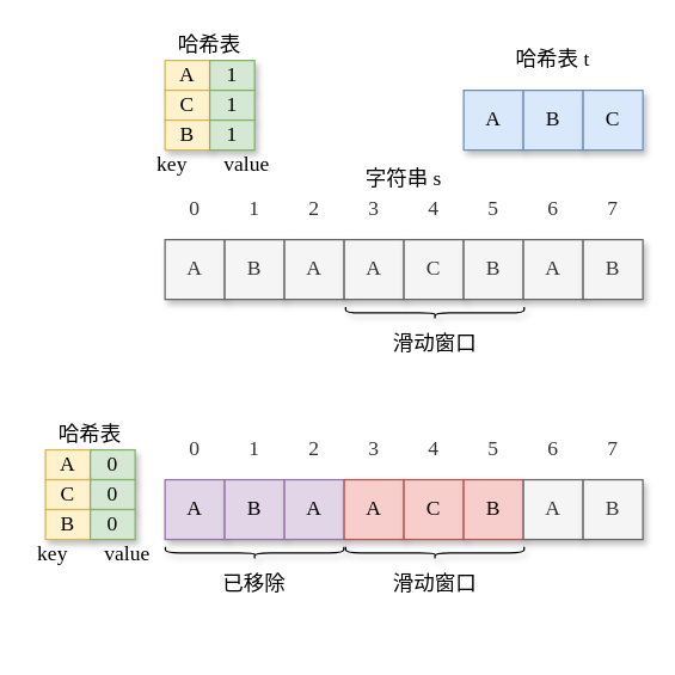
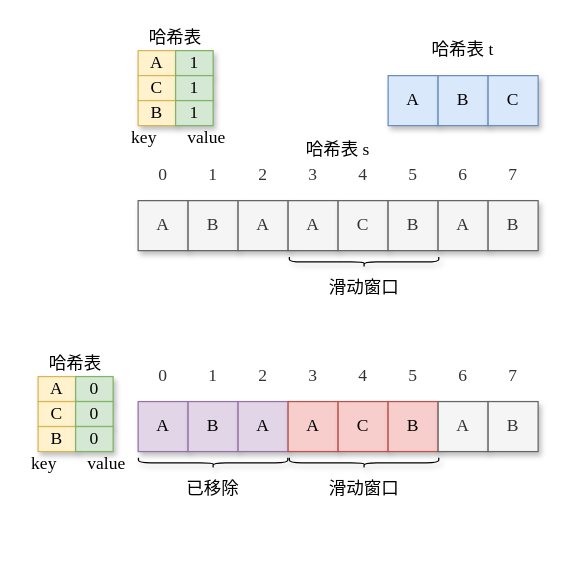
  <mxCell id="0" />
  <mxCell id="1" parent="0" />
  <mxCell id="2" value="&lt;font face=&quot;Comic Sans MS&quot; style=&quot;font-size: 14px&quot;&gt;A&lt;/font&gt;" style="rounded=0;whiteSpace=wrap;html=1;fillColor=#f5f5f5;fontColor=#333333;strokeColor=#666666;shadow=1;" vertex="1" parent="1"><mxGeometry x="110" y="160" width="40" height="40" as="geometry" /></mxCell>
  <mxCell id="3" value="&lt;font face=&quot;Comic Sans MS&quot;&gt;&lt;span style=&quot;font-size: 14px&quot;&gt;B&lt;/span&gt;&lt;/font&gt;" style="rounded=0;whiteSpace=wrap;html=1;fillColor=#f5f5f5;fontColor=#333333;strokeColor=#666666;shadow=1;" vertex="1" parent="1"><mxGeometry x="150" y="160" width="40" height="40" as="geometry" /></mxCell>
  <mxCell id="4" value="&lt;font face=&quot;Comic Sans MS&quot; style=&quot;font-size: 14px&quot;&gt;A&lt;/font&gt;" style="rounded=0;whiteSpace=wrap;html=1;fillColor=#f5f5f5;fontColor=#333333;strokeColor=#666666;shadow=1;" vertex="1" parent="1"><mxGeometry x="190" y="160" width="40" height="40" as="geometry" /></mxCell>
  <mxCell id="5" value="&lt;font face=&quot;Comic Sans MS&quot;&gt;&lt;span style=&quot;font-size: 14px&quot;&gt;A&lt;/span&gt;&lt;/font&gt;" style="rounded=0;whiteSpace=wrap;html=1;fillColor=#f5f5f5;fontColor=#333333;strokeColor=#666666;shadow=1;" vertex="1" parent="1"><mxGeometry x="230" y="160" width="40" height="40" as="geometry" /></mxCell>
  <mxCell id="6" value="&lt;font face=&quot;Comic Sans MS&quot;&gt;&lt;span style=&quot;font-size: 14px&quot;&gt;C&lt;/span&gt;&lt;/font&gt;" style="rounded=0;whiteSpace=wrap;html=1;fillColor=#f5f5f5;fontColor=#333333;strokeColor=#666666;shadow=1;" vertex="1" parent="1"><mxGeometry x="270" y="160" width="40" height="40" as="geometry" /></mxCell>
  <mxCell id="7" value="&lt;font face=&quot;Comic Sans MS&quot;&gt;&lt;span style=&quot;font-size: 14px&quot;&gt;B&lt;/span&gt;&lt;/font&gt;" style="rounded=0;whiteSpace=wrap;html=1;fillColor=#f5f5f5;fontColor=#333333;strokeColor=#666666;shadow=1;" vertex="1" parent="1"><mxGeometry x="310" y="160" width="40" height="40" as="geometry" /></mxCell>
  <mxCell id="8" value="&lt;font face=&quot;Comic Sans MS&quot;&gt;&lt;span style=&quot;font-size: 14px&quot;&gt;A&lt;/span&gt;&lt;/font&gt;" style="rounded=0;whiteSpace=wrap;html=1;fillColor=#f5f5f5;fontColor=#333333;strokeColor=#666666;shadow=1;" vertex="1" parent="1"><mxGeometry x="350" y="160" width="40" height="40" as="geometry" /></mxCell>
  <mxCell id="9" value="&lt;font face=&quot;Comic Sans MS&quot;&gt;&lt;span style=&quot;font-size: 14px&quot;&gt;B&lt;/span&gt;&lt;/font&gt;" style="rounded=0;whiteSpace=wrap;html=1;fillColor=#f5f5f5;fontColor=#333333;strokeColor=#666666;shadow=1;" vertex="1" parent="1"><mxGeometry x="390" y="160" width="40" height="40" as="geometry" /></mxCell>
  <mxCell id="10" value="&lt;font face=&quot;Comic Sans MS&quot; style=&quot;font-size: 14px&quot;&gt;0&lt;/font&gt;" style="rounded=0;whiteSpace=wrap;html=1;fillColor=#f5f5f5;fontColor=#333333;strokeColor=#666666;shadow=1;opacity=0;" vertex="1" parent="1"><mxGeometry x="110" y="120" width="40" height="40" as="geometry" /></mxCell>
  <mxCell id="11" value="&lt;font face=&quot;Comic Sans MS&quot;&gt;&lt;span style=&quot;font-size: 14px&quot;&gt;1&lt;/span&gt;&lt;/font&gt;" style="rounded=0;whiteSpace=wrap;html=1;fillColor=#f5f5f5;fontColor=#333333;strokeColor=#666666;shadow=1;opacity=0;" vertex="1" parent="1"><mxGeometry x="150" y="120" width="40" height="40" as="geometry" /></mxCell>
  <mxCell id="12" value="&lt;font face=&quot;Comic Sans MS&quot; style=&quot;font-size: 14px&quot;&gt;2&lt;/font&gt;" style="rounded=0;whiteSpace=wrap;html=1;fillColor=#f5f5f5;fontColor=#333333;strokeColor=#666666;shadow=1;opacity=0;" vertex="1" parent="1"><mxGeometry x="190" y="120" width="40" height="40" as="geometry" /></mxCell>
  <mxCell id="13" value="&lt;font face=&quot;Comic Sans MS&quot;&gt;&lt;span style=&quot;font-size: 14px&quot;&gt;3&lt;/span&gt;&lt;/font&gt;" style="rounded=0;whiteSpace=wrap;html=1;fillColor=#f5f5f5;fontColor=#333333;strokeColor=#666666;shadow=1;opacity=0;" vertex="1" parent="1"><mxGeometry x="230" y="120" width="40" height="40" as="geometry" /></mxCell>
  <mxCell id="14" value="&lt;font face=&quot;Comic Sans MS&quot;&gt;&lt;span style=&quot;font-size: 14px&quot;&gt;4&lt;/span&gt;&lt;/font&gt;" style="rounded=0;whiteSpace=wrap;html=1;fillColor=#f5f5f5;fontColor=#333333;strokeColor=#666666;shadow=1;opacity=0;" vertex="1" parent="1"><mxGeometry x="270" y="120" width="40" height="40" as="geometry" /></mxCell>
  <mxCell id="15" value="&lt;font face=&quot;Comic Sans MS&quot;&gt;&lt;span style=&quot;font-size: 14px&quot;&gt;5&lt;/span&gt;&lt;/font&gt;" style="rounded=0;whiteSpace=wrap;html=1;fillColor=#f5f5f5;fontColor=#333333;strokeColor=#666666;shadow=1;opacity=0;" vertex="1" parent="1"><mxGeometry x="310" y="120" width="40" height="40" as="geometry" /></mxCell>
  <mxCell id="16" value="&lt;font face=&quot;Comic Sans MS&quot;&gt;&lt;span style=&quot;font-size: 14px&quot;&gt;6&lt;/span&gt;&lt;/font&gt;" style="rounded=0;whiteSpace=wrap;html=1;fillColor=#f5f5f5;fontColor=#333333;strokeColor=#666666;shadow=1;opacity=0;" vertex="1" parent="1"><mxGeometry x="350" y="120" width="40" height="40" as="geometry" /></mxCell>
  <mxCell id="17" value="&lt;font face=&quot;Comic Sans MS&quot;&gt;&lt;span style=&quot;font-size: 14px&quot;&gt;7&lt;/span&gt;&lt;/font&gt;" style="rounded=0;whiteSpace=wrap;html=1;fillColor=#f5f5f5;fontColor=#333333;strokeColor=#666666;shadow=1;opacity=0;" vertex="1" parent="1"><mxGeometry x="390" y="120" width="40" height="40" as="geometry" /></mxCell>
  <mxCell id="18" value="&lt;font face=&quot;Comic Sans MS&quot; style=&quot;font-size: 14px&quot;&gt;A&lt;/font&gt;" style="rounded=0;whiteSpace=wrap;html=1;fillColor=#fff2cc;strokeColor=#d6b656;shadow=1;" vertex="1" parent="1"><mxGeometry x="110" y="40" width="30" height="20" as="geometry" /></mxCell>
  <mxCell id="19" value="&lt;font face=&quot;Comic Sans MS&quot; style=&quot;font-size: 14px&quot;&gt;1&lt;/font&gt;" style="rounded=0;whiteSpace=wrap;html=1;fillColor=#d5e8d4;strokeColor=#82b366;shadow=1;" vertex="1" parent="1"><mxGeometry x="140" y="40" width="30" height="20" as="geometry" /></mxCell>
  <mxCell id="20" value="&lt;font face=&quot;Comic Sans MS&quot;&gt;&lt;span style=&quot;font-size: 14px&quot;&gt;C&lt;/span&gt;&lt;/font&gt;" style="rounded=0;whiteSpace=wrap;html=1;fillColor=#fff2cc;strokeColor=#d6b656;shadow=1;" vertex="1" parent="1"><mxGeometry x="110" y="60" width="30" height="20" as="geometry" /></mxCell>
  <mxCell id="21" value="&lt;font face=&quot;Comic Sans MS&quot; style=&quot;font-size: 14px&quot;&gt;1&lt;/font&gt;" style="rounded=0;whiteSpace=wrap;html=1;fillColor=#d5e8d4;strokeColor=#82b366;shadow=1;" vertex="1" parent="1"><mxGeometry x="140" y="60" width="30" height="20" as="geometry" /></mxCell>
  <mxCell id="22" value="&lt;font face=&quot;Comic Sans MS&quot;&gt;&lt;span style=&quot;font-size: 14px&quot;&gt;B&lt;/span&gt;&lt;/font&gt;" style="rounded=0;whiteSpace=wrap;html=1;fillColor=#fff2cc;strokeColor=#d6b656;shadow=1;" vertex="1" parent="1"><mxGeometry x="110" y="80" width="30" height="20" as="geometry" /></mxCell>
  <mxCell id="23" value="&lt;font face=&quot;Comic Sans MS&quot; style=&quot;font-size: 14px&quot;&gt;1&lt;/font&gt;" style="rounded=0;whiteSpace=wrap;html=1;fillColor=#d5e8d4;strokeColor=#82b366;shadow=1;" vertex="1" parent="1"><mxGeometry x="140" y="80" width="30" height="20" as="geometry" /></mxCell>
  <mxCell id="24" value="&lt;font face=&quot;Comic Sans MS&quot; style=&quot;font-size: 14px&quot;&gt;A&lt;/font&gt;" style="rounded=0;whiteSpace=wrap;html=1;fillColor=#dae8fc;strokeColor=#6c8ebf;shadow=1;" vertex="1" parent="1"><mxGeometry x="310" y="60" width="40" height="40" as="geometry" /></mxCell>
  <mxCell id="25" value="&lt;font face=&quot;Comic Sans MS&quot;&gt;&lt;span style=&quot;font-size: 14px&quot;&gt;B&lt;/span&gt;&lt;/font&gt;" style="rounded=0;whiteSpace=wrap;html=1;fillColor=#dae8fc;strokeColor=#6c8ebf;shadow=1;" vertex="1" parent="1"><mxGeometry x="350" y="60" width="40" height="40" as="geometry" /></mxCell>
  <mxCell id="26" value="&lt;font face=&quot;Comic Sans MS&quot;&gt;&lt;span style=&quot;font-size: 14px&quot;&gt;C&lt;/span&gt;&lt;/font&gt;" style="rounded=0;whiteSpace=wrap;html=1;fillColor=#dae8fc;strokeColor=#6c8ebf;shadow=1;" vertex="1" parent="1"><mxGeometry x="390" y="60" width="40" height="40" as="geometry" /></mxCell>
  <mxCell id="27" value="&lt;font face=&quot;Garamond&quot;&gt;哈希表 t&lt;/font&gt;" style="text;html=1;strokeColor=none;fillColor=none;align=center;verticalAlign=middle;whiteSpace=wrap;rounded=0;shadow=1;fontFamily=Comic Sans MS;fontSize=14;opacity=0;" vertex="1" parent="1"><mxGeometry x="310" y="20" width="120" height="40" as="geometry" /></mxCell>
  <mxCell id="28" value="&lt;font face=&quot;Garamond&quot;&gt;哈希表&lt;/font&gt;" style="text;html=1;strokeColor=none;fillColor=none;align=center;verticalAlign=middle;whiteSpace=wrap;rounded=0;shadow=1;fontFamily=Comic Sans MS;fontSize=14;opacity=0;" vertex="1" parent="1"><mxGeometry x="110" y="20" width="60" height="20" as="geometry" /></mxCell>
  <mxCell id="29" value="&lt;font face=&quot;Garamond&quot;&gt;key&lt;/font&gt;" style="text;html=1;strokeColor=none;fillColor=none;align=center;verticalAlign=middle;whiteSpace=wrap;rounded=0;shadow=1;fontFamily=Comic Sans MS;fontSize=14;opacity=0;" vertex="1" parent="1"><mxGeometry x="100" y="100" width="30" height="20" as="geometry" /></mxCell>
  <mxCell id="30" value="&lt;font face=&quot;Garamond&quot;&gt;value&lt;/font&gt;" style="text;html=1;strokeColor=none;fillColor=none;align=center;verticalAlign=middle;whiteSpace=wrap;rounded=0;shadow=1;fontFamily=Comic Sans MS;fontSize=14;opacity=0;" vertex="1" parent="1"><mxGeometry x="150" y="100" width="30" height="20" as="geometry" /></mxCell>
- <mxCell id="31" value="&lt;font face=&quot;Garamond&quot;&gt;字符串 s&lt;/font&gt;" style="text;html=1;strokeColor=none;fillColor=none;align=center;verticalAlign=middle;whiteSpace=wrap;rounded=0;shadow=1;fontFamily=Comic Sans MS;fontSize=14;opacity=0;" vertex="1" parent="1"><mxGeometry x="230" y="110" width="80" height="20" as="geometry" /></mxCell>
+ <mxCell id="31" value="&lt;font face=&quot;Garamond&quot;&gt;哈希表 s&lt;/font&gt;" style="text;html=1;strokeColor=none;fillColor=none;align=center;verticalAlign=middle;whiteSpace=wrap;rounded=0;shadow=1;fontFamily=Comic Sans MS;fontSize=14;opacity=0;" vertex="1" parent="1"><mxGeometry x="230" y="110" width="80" height="20" as="geometry" /></mxCell>
  <mxCell id="32" value="" style="shape=curlyBracket;whiteSpace=wrap;html=1;rounded=1;flipH=1;shadow=1;fontFamily=Garamond;fontSize=14;rotation=90;" vertex="1" parent="1"><mxGeometry x="286.75" y="149.25" width="8" height="119.5" as="geometry" /></mxCell>
  <mxCell id="33" value="&lt;font face=&quot;Garamond&quot;&gt;滑动窗口&lt;/font&gt;" style="text;html=1;strokeColor=none;fillColor=none;align=center;verticalAlign=middle;whiteSpace=wrap;rounded=0;shadow=1;fontFamily=Comic Sans MS;fontSize=14;opacity=0;" vertex="1" parent="1"><mxGeometry x="250.75" y="220" width="80" height="20" as="geometry" /></mxCell>
  <mxCell id="34" value="&lt;font face=&quot;Comic Sans MS&quot; style=&quot;font-size: 14px&quot;&gt;A&lt;/font&gt;" style="rounded=0;whiteSpace=wrap;html=1;fillColor=#e1d5e7;strokeColor=#9673a6;shadow=1;" vertex="1" parent="1"><mxGeometry x="110" y="320.75" width="40" height="40" as="geometry" /></mxCell>
  <mxCell id="35" value="&lt;font face=&quot;Comic Sans MS&quot;&gt;&lt;span style=&quot;font-size: 14px&quot;&gt;B&lt;/span&gt;&lt;/font&gt;" style="rounded=0;whiteSpace=wrap;html=1;fillColor=#e1d5e7;strokeColor=#9673a6;shadow=1;" vertex="1" parent="1"><mxGeometry x="150" y="320.75" width="40" height="40" as="geometry" /></mxCell>
  <mxCell id="36" value="&lt;font face=&quot;Comic Sans MS&quot; style=&quot;font-size: 14px&quot;&gt;A&lt;/font&gt;" style="rounded=0;whiteSpace=wrap;html=1;fillColor=#e1d5e7;strokeColor=#9673a6;shadow=1;" vertex="1" parent="1"><mxGeometry x="190" y="320.75" width="40" height="40" as="geometry" /></mxCell>
  <mxCell id="37" value="&lt;font face=&quot;Comic Sans MS&quot;&gt;&lt;span style=&quot;font-size: 14px&quot;&gt;A&lt;/span&gt;&lt;/font&gt;" style="rounded=0;whiteSpace=wrap;html=1;fillColor=#f8cecc;strokeColor=#b85450;shadow=1;" vertex="1" parent="1"><mxGeometry x="230" y="320.75" width="40" height="40" as="geometry" /></mxCell>
  <mxCell id="38" value="&lt;font face=&quot;Comic Sans MS&quot;&gt;&lt;span style=&quot;font-size: 14px&quot;&gt;C&lt;/span&gt;&lt;/font&gt;" style="rounded=0;whiteSpace=wrap;html=1;fillColor=#f8cecc;strokeColor=#b85450;shadow=1;" vertex="1" parent="1"><mxGeometry x="270" y="320.75" width="40" height="40" as="geometry" /></mxCell>
  <mxCell id="39" value="&lt;font face=&quot;Comic Sans MS&quot;&gt;&lt;span style=&quot;font-size: 14px&quot;&gt;B&lt;/span&gt;&lt;/font&gt;" style="rounded=0;whiteSpace=wrap;html=1;fillColor=#f8cecc;strokeColor=#b85450;shadow=1;" vertex="1" parent="1"><mxGeometry x="310" y="320.75" width="40" height="40" as="geometry" /></mxCell>
  <mxCell id="40" value="&lt;font face=&quot;Comic Sans MS&quot;&gt;&lt;span style=&quot;font-size: 14px&quot;&gt;A&lt;/span&gt;&lt;/font&gt;" style="rounded=0;whiteSpace=wrap;html=1;fillColor=#f5f5f5;fontColor=#333333;strokeColor=#666666;shadow=1;" vertex="1" parent="1"><mxGeometry x="350" y="320.75" width="40" height="40" as="geometry" /></mxCell>
  <mxCell id="41" value="&lt;font face=&quot;Comic Sans MS&quot;&gt;&lt;span style=&quot;font-size: 14px&quot;&gt;B&lt;/span&gt;&lt;/font&gt;" style="rounded=0;whiteSpace=wrap;html=1;fillColor=#f5f5f5;fontColor=#333333;strokeColor=#666666;shadow=1;" vertex="1" parent="1"><mxGeometry x="390" y="320.75" width="40" height="40" as="geometry" /></mxCell>
  <mxCell id="42" value="" style="shape=curlyBracket;whiteSpace=wrap;html=1;rounded=1;flipH=1;shadow=1;fontFamily=Garamond;fontSize=14;rotation=90;fillColor=#f8cecc;strokeColor=#000000;" vertex="1" parent="1"><mxGeometry x="286.75" y="310" width="8" height="119.5" as="geometry" /></mxCell>
  <mxCell id="43" value="&lt;font face=&quot;Garamond&quot;&gt;滑动窗口&lt;/font&gt;" style="text;html=1;strokeColor=none;fillColor=none;align=center;verticalAlign=middle;whiteSpace=wrap;rounded=0;shadow=1;fontFamily=Comic Sans MS;fontSize=14;opacity=0;" vertex="1" parent="1"><mxGeometry x="250.75" y="380.75" width="80" height="20" as="geometry" /></mxCell>
  <mxCell id="44" value="&lt;font face=&quot;Comic Sans MS&quot; style=&quot;font-size: 14px&quot;&gt;0&lt;/font&gt;" style="rounded=0;whiteSpace=wrap;html=1;fillColor=#f5f5f5;fontColor=#333333;strokeColor=#666666;shadow=1;opacity=0;" vertex="1" parent="1"><mxGeometry x="110" y="280.75" width="40" height="40" as="geometry" /></mxCell>
  <mxCell id="45" value="&lt;font face=&quot;Comic Sans MS&quot;&gt;&lt;span style=&quot;font-size: 14px&quot;&gt;1&lt;/span&gt;&lt;/font&gt;" style="rounded=0;whiteSpace=wrap;html=1;fillColor=#f5f5f5;fontColor=#333333;strokeColor=#666666;shadow=1;opacity=0;" vertex="1" parent="1"><mxGeometry x="150" y="280.75" width="40" height="40" as="geometry" /></mxCell>
  <mxCell id="46" value="&lt;font face=&quot;Comic Sans MS&quot; style=&quot;font-size: 14px&quot;&gt;2&lt;/font&gt;" style="rounded=0;whiteSpace=wrap;html=1;fillColor=#f5f5f5;fontColor=#333333;strokeColor=#666666;shadow=1;opacity=0;" vertex="1" parent="1"><mxGeometry x="190" y="280.75" width="40" height="40" as="geometry" /></mxCell>
  <mxCell id="47" value="&lt;font face=&quot;Comic Sans MS&quot;&gt;&lt;span style=&quot;font-size: 14px&quot;&gt;3&lt;/span&gt;&lt;/font&gt;" style="rounded=0;whiteSpace=wrap;html=1;fillColor=#f5f5f5;fontColor=#333333;strokeColor=#666666;shadow=1;opacity=0;" vertex="1" parent="1"><mxGeometry x="230" y="280.75" width="40" height="40" as="geometry" /></mxCell>
  <mxCell id="48" value="&lt;font face=&quot;Comic Sans MS&quot;&gt;&lt;span style=&quot;font-size: 14px&quot;&gt;4&lt;/span&gt;&lt;/font&gt;" style="rounded=0;whiteSpace=wrap;html=1;fillColor=#f5f5f5;fontColor=#333333;strokeColor=#666666;shadow=1;opacity=0;" vertex="1" parent="1"><mxGeometry x="270" y="280.75" width="40" height="40" as="geometry" /></mxCell>
  <mxCell id="49" value="&lt;font face=&quot;Comic Sans MS&quot;&gt;&lt;span style=&quot;font-size: 14px&quot;&gt;5&lt;/span&gt;&lt;/font&gt;" style="rounded=0;whiteSpace=wrap;html=1;fillColor=#f5f5f5;fontColor=#333333;strokeColor=#666666;shadow=1;opacity=0;" vertex="1" parent="1"><mxGeometry x="310" y="280.75" width="40" height="40" as="geometry" /></mxCell>
  <mxCell id="50" value="&lt;font face=&quot;Comic Sans MS&quot;&gt;&lt;span style=&quot;font-size: 14px&quot;&gt;6&lt;/span&gt;&lt;/font&gt;" style="rounded=0;whiteSpace=wrap;html=1;fillColor=#f5f5f5;fontColor=#333333;strokeColor=#666666;shadow=1;opacity=0;" vertex="1" parent="1"><mxGeometry x="350" y="280.75" width="40" height="40" as="geometry" /></mxCell>
  <mxCell id="51" value="&lt;font face=&quot;Comic Sans MS&quot;&gt;&lt;span style=&quot;font-size: 14px&quot;&gt;7&lt;/span&gt;&lt;/font&gt;" style="rounded=0;whiteSpace=wrap;html=1;fillColor=#f5f5f5;fontColor=#333333;strokeColor=#666666;shadow=1;opacity=0;" vertex="1" parent="1"><mxGeometry x="390" y="280.75" width="40" height="40" as="geometry" /></mxCell>
  <mxCell id="52" value="&lt;font face=&quot;Comic Sans MS&quot; style=&quot;font-size: 14px&quot;&gt;A&lt;/font&gt;" style="rounded=0;whiteSpace=wrap;html=1;fillColor=#fff2cc;strokeColor=#d6b656;shadow=1;" vertex="1" parent="1"><mxGeometry x="30" y="300.75" width="30" height="20" as="geometry" /></mxCell>
  <mxCell id="53" value="&lt;font face=&quot;Comic Sans MS&quot; style=&quot;font-size: 14px&quot;&gt;0&lt;/font&gt;" style="rounded=0;whiteSpace=wrap;html=1;fillColor=#d5e8d4;strokeColor=#82b366;shadow=1;" vertex="1" parent="1"><mxGeometry x="60" y="300.75" width="30" height="20" as="geometry" /></mxCell>
  <mxCell id="54" value="&lt;font face=&quot;Comic Sans MS&quot;&gt;&lt;span style=&quot;font-size: 14px&quot;&gt;C&lt;/span&gt;&lt;/font&gt;" style="rounded=0;whiteSpace=wrap;html=1;fillColor=#fff2cc;strokeColor=#d6b656;shadow=1;" vertex="1" parent="1"><mxGeometry x="30" y="320.75" width="30" height="20" as="geometry" /></mxCell>
  <mxCell id="55" value="&lt;font face=&quot;Comic Sans MS&quot; style=&quot;font-size: 14px&quot;&gt;0&lt;/font&gt;" style="rounded=0;whiteSpace=wrap;html=1;fillColor=#d5e8d4;strokeColor=#82b366;shadow=1;" vertex="1" parent="1"><mxGeometry x="60" y="320.75" width="30" height="20" as="geometry" /></mxCell>
  <mxCell id="56" value="&lt;font face=&quot;Comic Sans MS&quot;&gt;&lt;span style=&quot;font-size: 14px&quot;&gt;B&lt;/span&gt;&lt;/font&gt;" style="rounded=0;whiteSpace=wrap;html=1;fillColor=#fff2cc;strokeColor=#d6b656;shadow=1;" vertex="1" parent="1"><mxGeometry x="30" y="340.75" width="30" height="20" as="geometry" /></mxCell>
  <mxCell id="57" value="&lt;font face=&quot;Comic Sans MS&quot; style=&quot;font-size: 14px&quot;&gt;0&lt;/font&gt;" style="rounded=0;whiteSpace=wrap;html=1;fillColor=#d5e8d4;strokeColor=#82b366;shadow=1;" vertex="1" parent="1"><mxGeometry x="60" y="340.75" width="30" height="20" as="geometry" /></mxCell>
  <mxCell id="58" value="&lt;font face=&quot;Garamond&quot;&gt;哈希表&lt;/font&gt;" style="text;html=1;strokeColor=none;fillColor=none;align=center;verticalAlign=middle;whiteSpace=wrap;rounded=0;shadow=1;fontFamily=Comic Sans MS;fontSize=14;opacity=0;" vertex="1" parent="1"><mxGeometry x="30" y="280.75" width="60" height="20" as="geometry" /></mxCell>
  <mxCell id="59" value="&lt;font face=&quot;Garamond&quot;&gt;key&lt;/font&gt;" style="text;html=1;strokeColor=none;fillColor=none;align=center;verticalAlign=middle;whiteSpace=wrap;rounded=0;shadow=1;fontFamily=Comic Sans MS;fontSize=14;opacity=0;" vertex="1" parent="1"><mxGeometry x="20" y="360.75" width="30" height="20" as="geometry" /></mxCell>
  <mxCell id="60" value="&lt;font face=&quot;Garamond&quot;&gt;value&lt;/font&gt;" style="text;html=1;strokeColor=none;fillColor=none;align=center;verticalAlign=middle;whiteSpace=wrap;rounded=0;shadow=1;fontFamily=Comic Sans MS;fontSize=14;opacity=0;" vertex="1" parent="1"><mxGeometry x="70" y="360.75" width="30" height="20" as="geometry" /></mxCell>
  <mxCell id="61" value="" style="shape=curlyBracket;whiteSpace=wrap;html=1;rounded=1;flipH=1;shadow=1;fontFamily=Garamond;fontSize=14;rotation=90;fillColor=#f8cecc;strokeColor=#000000;" vertex="1" parent="1"><mxGeometry x="166" y="310" width="8" height="119.5" as="geometry" /></mxCell>
  <mxCell id="62" value="&lt;font face=&quot;Garamond&quot;&gt;已移除&lt;/font&gt;" style="text;html=1;strokeColor=none;fillColor=none;align=center;verticalAlign=middle;whiteSpace=wrap;rounded=0;shadow=1;fontFamily=Comic Sans MS;fontSize=14;opacity=0;" vertex="1" parent="1"><mxGeometry x="130" y="380.75" width="80" height="20" as="geometry" /></mxCell>
